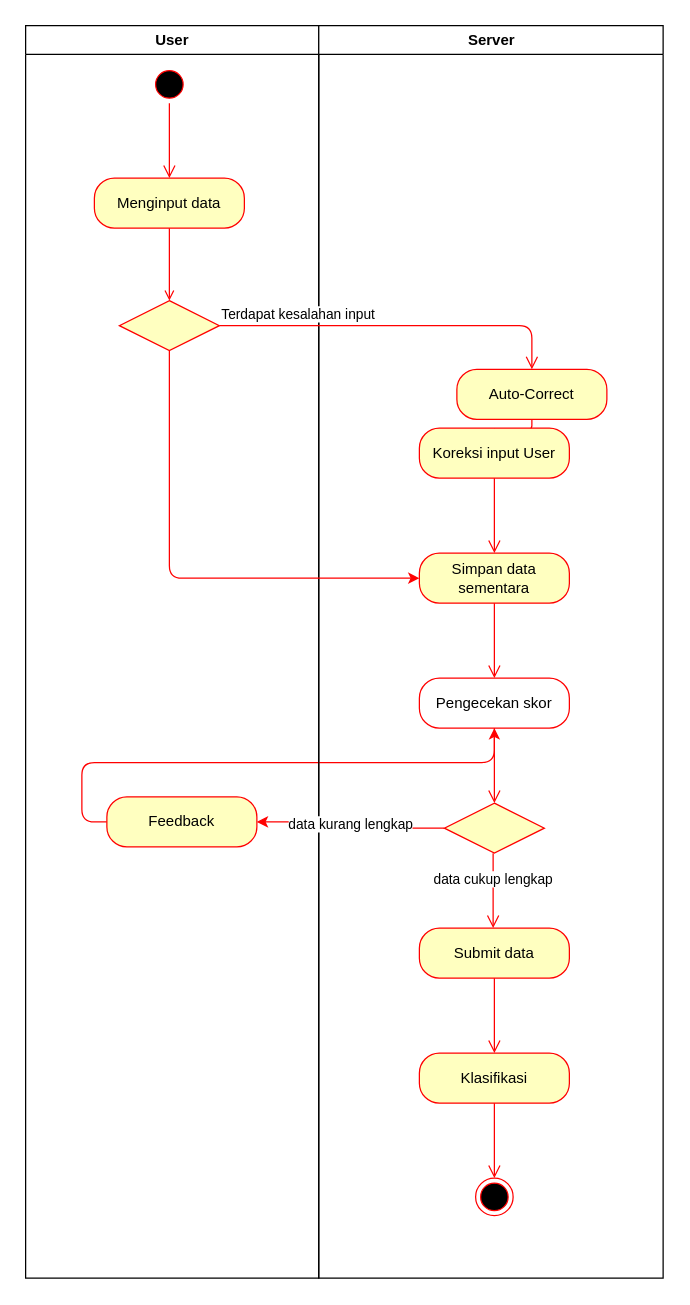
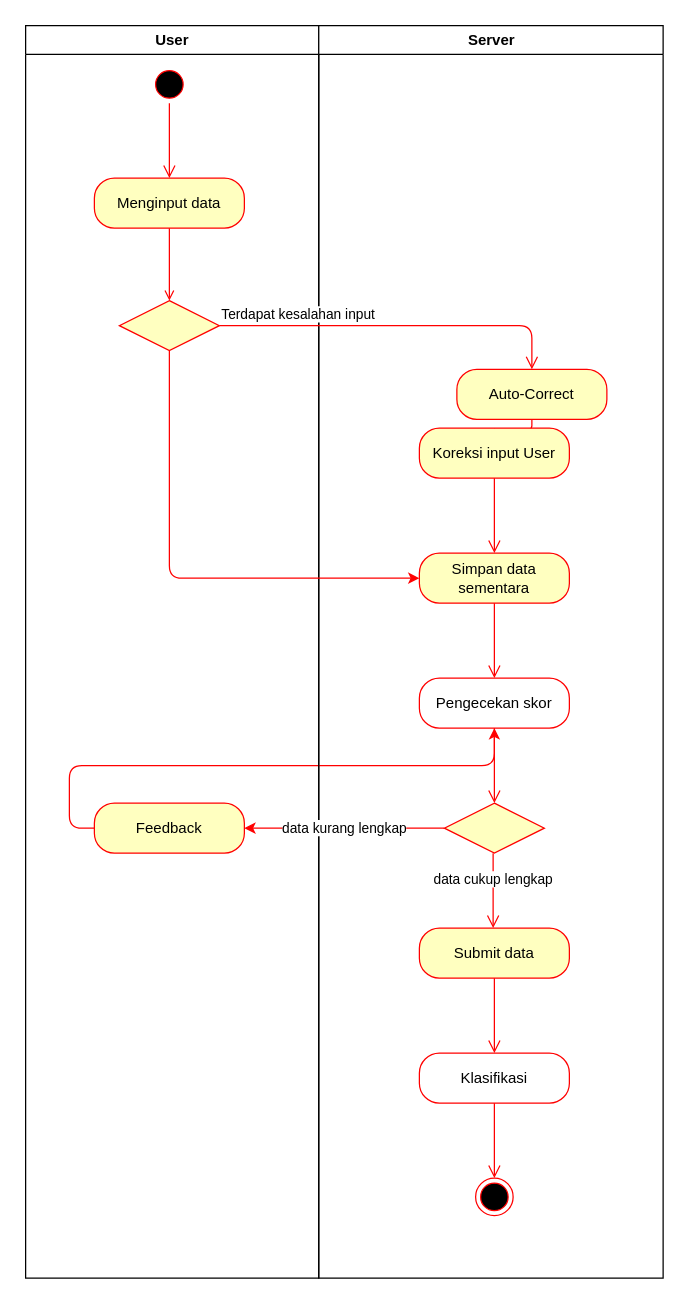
  <mxCell id="0" />
  <mxCell id="1" parent="0" />
  <mxCell id="2" value="User" style="swimlane;whiteSpace=wrap" parent="1" vertex="1"><mxGeometry x="20" y="20" width="234.5" height="1002" as="geometry" /></mxCell>
  <mxCell id="3" value="" style="endArrow=open;strokeColor=#FF0000;endFill=1;rounded=0" parent="2" edge="1"><mxGeometry relative="1" as="geometry"><mxPoint x="115" y="160" as="sourcePoint" /><mxPoint x="115" y="220" as="targetPoint" /></mxGeometry></mxCell>
  <mxCell id="4" value="" style="rhombus;whiteSpace=wrap;html=1;fillColor=#ffffc0;strokeColor=#ff0000;" vertex="1" parent="2"><mxGeometry x="75" y="220" width="80" height="40" as="geometry" /></mxCell>
  <mxCell id="5" value="Menginput data" style="rounded=1;whiteSpace=wrap;html=1;arcSize=40;fontColor=#000000;fillColor=#ffffc0;strokeColor=#ff0000;" vertex="1" parent="2"><mxGeometry x="55" y="122" width="120" height="40" as="geometry" /></mxCell>
  <mxCell id="6" value="" style="ellipse;html=1;shape=startState;fillColor=#000000;strokeColor=#ff0000;" vertex="1" parent="2"><mxGeometry x="100" y="32" width="30" height="30" as="geometry" /></mxCell>
  <mxCell id="7" value="" style="edgeStyle=orthogonalEdgeStyle;html=1;verticalAlign=bottom;endArrow=open;endSize=8;strokeColor=#ff0000;" edge="1" source="6" parent="2"><mxGeometry relative="1" as="geometry"><mxPoint x="115" y="122" as="targetPoint" /></mxGeometry></mxCell>
  <mxCell id="8" style="edgeStyle=orthogonalEdgeStyle;rounded=1;orthogonalLoop=1;jettySize=auto;html=1;exitX=0;exitY=0.5;exitDx=0;exitDy=0;strokeColor=#FF0000;" edge="1" parent="2" source="9" target="17"><mxGeometry relative="1" as="geometry" /></mxCell>
- <mxCell id="9" value="Feedback" style="rounded=1;whiteSpace=wrap;html=1;arcSize=40;fontColor=#000000;fillColor=#ffffc0;strokeColor=#ff0000;" vertex="1" parent="2"><mxGeometry x="65" y="617" width="120" height="40" as="geometry" /></mxCell>
+ <mxCell id="9" value="Feedback" style="rounded=1;whiteSpace=wrap;html=1;arcSize=40;fontColor=#000000;fillColor=#ffffc0;strokeColor=#ff0000;" vertex="1" parent="2"><mxGeometry x="55" y="622" width="120" height="40" as="geometry" /></mxCell>
  <mxCell id="10" value="Server" style="swimlane;whiteSpace=wrap" parent="1" vertex="1"><mxGeometry x="254.5" y="20" width="275.5" height="1002" as="geometry" /></mxCell>
  <mxCell id="11" value="Auto-Correct" style="rounded=1;whiteSpace=wrap;html=1;arcSize=40;fontColor=#000000;fillColor=#ffffc0;strokeColor=#ff0000;" vertex="1" parent="10"><mxGeometry x="110.5" y="275" width="120" height="40" as="geometry" /></mxCell>
  <mxCell id="12" value="" style="edgeStyle=orthogonalEdgeStyle;html=1;verticalAlign=bottom;endArrow=open;endSize=8;strokeColor=#ff0000;" edge="1" source="11" parent="10"><mxGeometry relative="1" as="geometry"><mxPoint x="140.5" y="322" as="targetPoint" /></mxGeometry></mxCell>
  <mxCell id="13" value="Koreksi input User" style="rounded=1;whiteSpace=wrap;html=1;arcSize=40;fontColor=#000000;fillColor=#ffffc0;strokeColor=#ff0000;" vertex="1" parent="10"><mxGeometry x="80.5" y="322" width="120" height="40" as="geometry" /></mxCell>
  <mxCell id="14" value="" style="edgeStyle=orthogonalEdgeStyle;html=1;verticalAlign=bottom;endArrow=open;endSize=8;strokeColor=#ff0000;" edge="1" source="13" parent="10"><mxGeometry relative="1" as="geometry"><mxPoint x="140.5" y="422" as="targetPoint" /></mxGeometry></mxCell>
  <mxCell id="15" value="Simpan data sementara" style="rounded=1;whiteSpace=wrap;html=1;arcSize=40;fontColor=#000000;fillColor=#ffffc0;strokeColor=#ff0000;" vertex="1" parent="10"><mxGeometry x="80.5" y="422" width="120" height="40" as="geometry" /></mxCell>
  <mxCell id="16" value="" style="edgeStyle=orthogonalEdgeStyle;html=1;verticalAlign=bottom;endArrow=open;endSize=8;strokeColor=#ff0000;" edge="1" source="15" parent="10"><mxGeometry relative="1" as="geometry"><mxPoint x="140.5" y="522" as="targetPoint" /></mxGeometry></mxCell>
  <mxCell id="17" value="Pengecekan skor" style="rounded=1;whiteSpace=wrap;html=1;arcSize=40;fontColor=#000000;fillColor=#ffffff;strokeColor=#ff0000;" vertex="1" parent="10"><mxGeometry x="80.5" y="522" width="120" height="40" as="geometry" /></mxCell>
  <mxCell id="18" value="" style="edgeStyle=orthogonalEdgeStyle;html=1;verticalAlign=bottom;endArrow=open;endSize=8;strokeColor=#ff0000;" edge="1" source="17" parent="10"><mxGeometry relative="1" as="geometry"><mxPoint x="140.5" y="622" as="targetPoint" /></mxGeometry></mxCell>
  <mxCell id="19" value="" style="rhombus;whiteSpace=wrap;html=1;fillColor=#ffffc0;strokeColor=#ff0000;" vertex="1" parent="10"><mxGeometry x="100.5" y="622" width="80" height="40" as="geometry" /></mxCell>
  <mxCell id="20" value="Submit data" style="rounded=1;whiteSpace=wrap;html=1;arcSize=40;fontColor=#000000;fillColor=#ffffc0;strokeColor=#ff0000;" vertex="1" parent="10"><mxGeometry x="80.5" y="722" width="120" height="40" as="geometry" /></mxCell>
  <mxCell id="21" value="" style="edgeStyle=orthogonalEdgeStyle;html=1;verticalAlign=bottom;endArrow=open;endSize=8;strokeColor=#ff0000;" edge="1" source="20" parent="10"><mxGeometry relative="1" as="geometry"><mxPoint x="140.5" y="822" as="targetPoint" /></mxGeometry></mxCell>
  <mxCell id="22" value="data cukup lengkap" style="edgeStyle=orthogonalEdgeStyle;html=1;verticalAlign=bottom;endArrow=open;endSize=8;strokeColor=#ff0000;" edge="1" parent="10"><mxGeometry relative="1" as="geometry"><mxPoint x="139.5" y="722" as="targetPoint" /><mxPoint x="139.5" y="662" as="sourcePoint" /></mxGeometry></mxCell>
- <mxCell id="23" value="Klasifikasi" style="rounded=1;whiteSpace=wrap;html=1;arcSize=40;fontColor=#000000;fillColor=#ffffc0;strokeColor=#ff0000;" vertex="1" parent="10"><mxGeometry x="80.5" y="822" width="120" height="40" as="geometry" /></mxCell>
+ <mxCell id="23" value="Klasifikasi" style="rounded=1;whiteSpace=wrap;html=1;arcSize=40;fontColor=#000000;fillColor=#ffffff;strokeColor=#ff0000;" vertex="1" parent="10"><mxGeometry x="80.5" y="822" width="120" height="40" as="geometry" /></mxCell>
  <mxCell id="24" value="" style="edgeStyle=orthogonalEdgeStyle;html=1;verticalAlign=bottom;endArrow=open;endSize=8;strokeColor=#ff0000;" edge="1" source="23" parent="10"><mxGeometry relative="1" as="geometry"><mxPoint x="140.5" y="922" as="targetPoint" /></mxGeometry></mxCell>
  <mxCell id="25" value="" style="ellipse;html=1;shape=endState;fillColor=#000000;strokeColor=#ff0000;" vertex="1" parent="10"><mxGeometry x="125.5" y="922" width="30" height="30" as="geometry" /></mxCell>
  <mxCell id="26" value="Terdapat kesalahan input" style="edgeStyle=orthogonalEdgeStyle;html=1;align=left;verticalAlign=bottom;endArrow=open;endSize=8;strokeColor=#ff0000;" edge="1" source="4" parent="1" target="11"><mxGeometry x="-1" relative="1" as="geometry"><mxPoint x="180" y="260" as="targetPoint" /></mxGeometry></mxCell>
  <mxCell id="27" style="edgeStyle=orthogonalEdgeStyle;rounded=1;orthogonalLoop=1;jettySize=auto;html=1;exitX=0.5;exitY=1;exitDx=0;exitDy=0;entryX=0;entryY=0.5;entryDx=0;entryDy=0;strokeColor=#FF0000;" edge="1" parent="1" source="4" target="15"><mxGeometry relative="1" as="geometry" /></mxCell>
  <mxCell id="28" value="data kurang lengkap" style="edgeStyle=orthogonalEdgeStyle;rounded=1;orthogonalLoop=1;jettySize=auto;html=1;exitX=0;exitY=0.5;exitDx=0;exitDy=0;strokeColor=#FF0000;" edge="1" parent="1" source="19" target="9"><mxGeometry relative="1" as="geometry"><mxPoint x="150" y="662" as="targetPoint" /></mxGeometry></mxCell>
